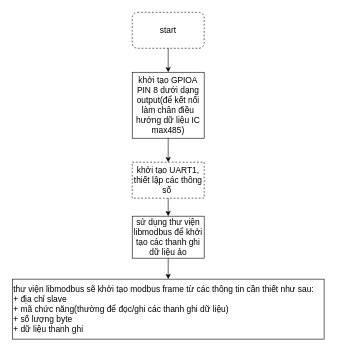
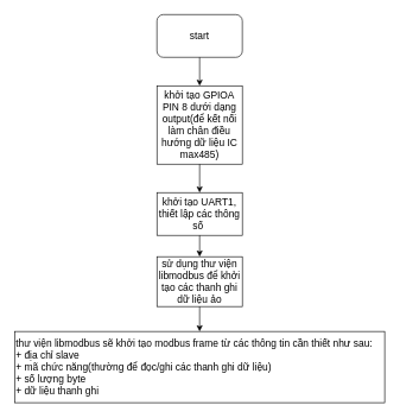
  <mxCell id="0" />
  <mxCell id="1" parent="0" />
  <mxCell id="2" value="&lt;span style=&quot;font-size: 14px;&quot;&gt;khởi tạo GPIOA PIN 8 dưới dạng output(để kết nối làm chân điều hướng dữ liệu IC max485)&lt;/span&gt;" style="rounded=0;whiteSpace=wrap;html=1;" vertex="1" parent="1"><mxGeometry x="220" y="120" width="120" height="110" as="geometry" /></mxCell>
- <mxCell id="3" value="&lt;font style=&quot;font-size: 14px;&quot;&gt;start&lt;/font&gt;" style="rounded=1;whiteSpace=wrap;html=1;dashed=1;" vertex="1" parent="1"><mxGeometry x="220" y="20" width="120" height="60" as="geometry" /></mxCell>
- <mxCell id="4" value="&lt;font style=&quot;font-size: 14px;&quot;&gt;khởi tạo UART1, thiết lập các thông số&amp;nbsp;&lt;/font&gt;" style="rounded=0;whiteSpace=wrap;html=1;dashed=1;" vertex="1" parent="1"><mxGeometry x="220" y="270" width="120" height="60" as="geometry" /></mxCell>
+ <mxCell id="3" value="&lt;font style=&quot;font-size: 14px;&quot;&gt;start&lt;/font&gt;" style="rounded=1;whiteSpace=wrap;html=1;" vertex="1" parent="1"><mxGeometry x="220" y="20" width="120" height="60" as="geometry" /></mxCell>
+ <mxCell id="4" value="&lt;font style=&quot;font-size: 14px;&quot;&gt;khởi tạo UART1, thiết lập các thông số&amp;nbsp;&lt;/font&gt;" style="rounded=0;whiteSpace=wrap;html=1;" vertex="1" parent="1"><mxGeometry x="220" y="270" width="120" height="60" as="geometry" /></mxCell>
  <mxCell id="5" value="&lt;font style=&quot;font-size: 14px;&quot;&gt;sử dụng thư viện libmodbus để khởi tạo các thanh ghi dữ liệu ảo&lt;/font&gt;" style="rounded=0;whiteSpace=wrap;html=1;" vertex="1" parent="1"><mxGeometry x="220" y="360" width="120" height="70" as="geometry" /></mxCell>
  <mxCell id="6" value="&lt;font style=&quot;font-size: 14px;&quot;&gt;thư viện libmodbus sẽ khởi tạo modbus frame từ các thông tin cần thiết như sau:&lt;/font&gt;&lt;div&gt;&lt;span style=&quot;background-color: initial;&quot;&gt;&lt;font style=&quot;font-size: 14px;&quot;&gt;+ địa chỉ slave&lt;/font&gt;&lt;/span&gt;&lt;div&gt;&lt;font style=&quot;font-size: 14px;&quot;&gt;+ mã chức năng(thường để đọc/ghi các thanh ghi dữ liệu)&lt;/font&gt;&lt;/div&gt;&lt;div&gt;&lt;font style=&quot;font-size: 14px;&quot;&gt;+ số lượng byte&lt;/font&gt;&lt;/div&gt;&lt;div style=&quot;&quot;&gt;&lt;font style=&quot;font-size: 14px;&quot;&gt;+ dữ liệu thanh ghi&lt;/font&gt;&lt;/div&gt;&lt;/div&gt;" style="rounded=0;whiteSpace=wrap;html=1;align=left;" vertex="1" parent="1"><mxGeometry x="20" y="465" width="520" height="100" as="geometry" /></mxCell>
  <mxCell id="7" value="" style="endArrow=classic;html=1;rounded=0;exitX=0.5;exitY=1;exitDx=0;exitDy=0;entryX=0.5;entryY=0;entryDx=0;entryDy=0;" edge="1" parent="1" source="3" target="2"><mxGeometry width="50" height="50" relative="1" as="geometry"><mxPoint x="390" y="260" as="sourcePoint" /><mxPoint x="440" y="210" as="targetPoint" /></mxGeometry></mxCell>
  <mxCell id="8" value="" style="endArrow=classic;html=1;rounded=0;exitX=0.5;exitY=1;exitDx=0;exitDy=0;entryX=0.5;entryY=0;entryDx=0;entryDy=0;" edge="1" parent="1" source="2" target="4"><mxGeometry width="50" height="50" relative="1" as="geometry"><mxPoint x="390" y="260" as="sourcePoint" /><mxPoint x="440" y="210" as="targetPoint" /></mxGeometry></mxCell>
  <mxCell id="9" value="" style="endArrow=classic;html=1;rounded=0;exitX=0.5;exitY=1;exitDx=0;exitDy=0;entryX=0.5;entryY=0;entryDx=0;entryDy=0;" edge="1" parent="1" source="4" target="5"><mxGeometry width="50" height="50" relative="1" as="geometry"><mxPoint x="390" y="260" as="sourcePoint" /><mxPoint x="440" y="210" as="targetPoint" /></mxGeometry></mxCell>
  <mxCell id="10" value="" style="endArrow=classic;html=1;rounded=0;exitX=0.5;exitY=1;exitDx=0;exitDy=0;entryX=0.5;entryY=0;entryDx=0;entryDy=0;" edge="1" parent="1" source="5" target="6"><mxGeometry width="50" height="50" relative="1" as="geometry"><mxPoint x="390" y="560" as="sourcePoint" /><mxPoint x="440" y="510" as="targetPoint" /></mxGeometry></mxCell>
